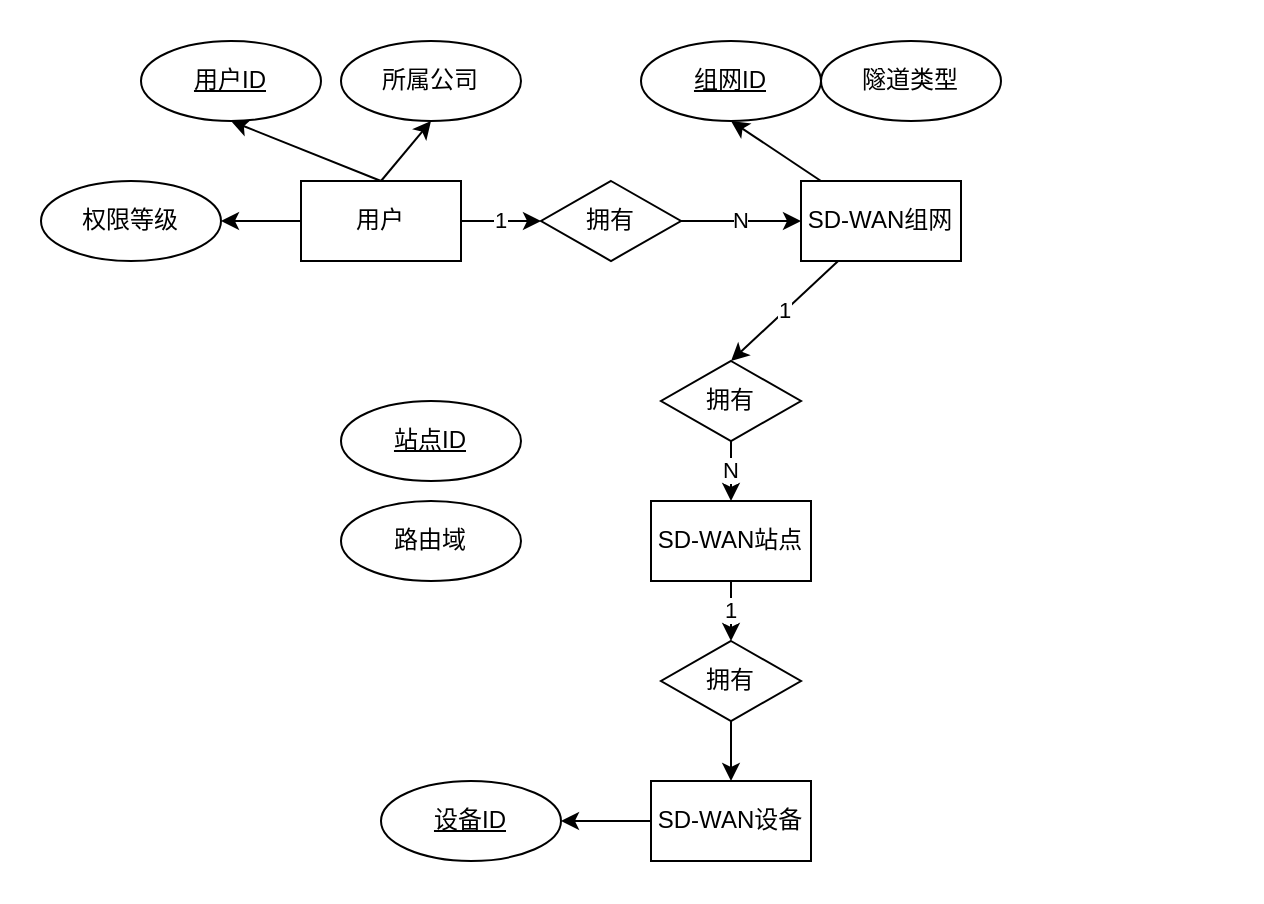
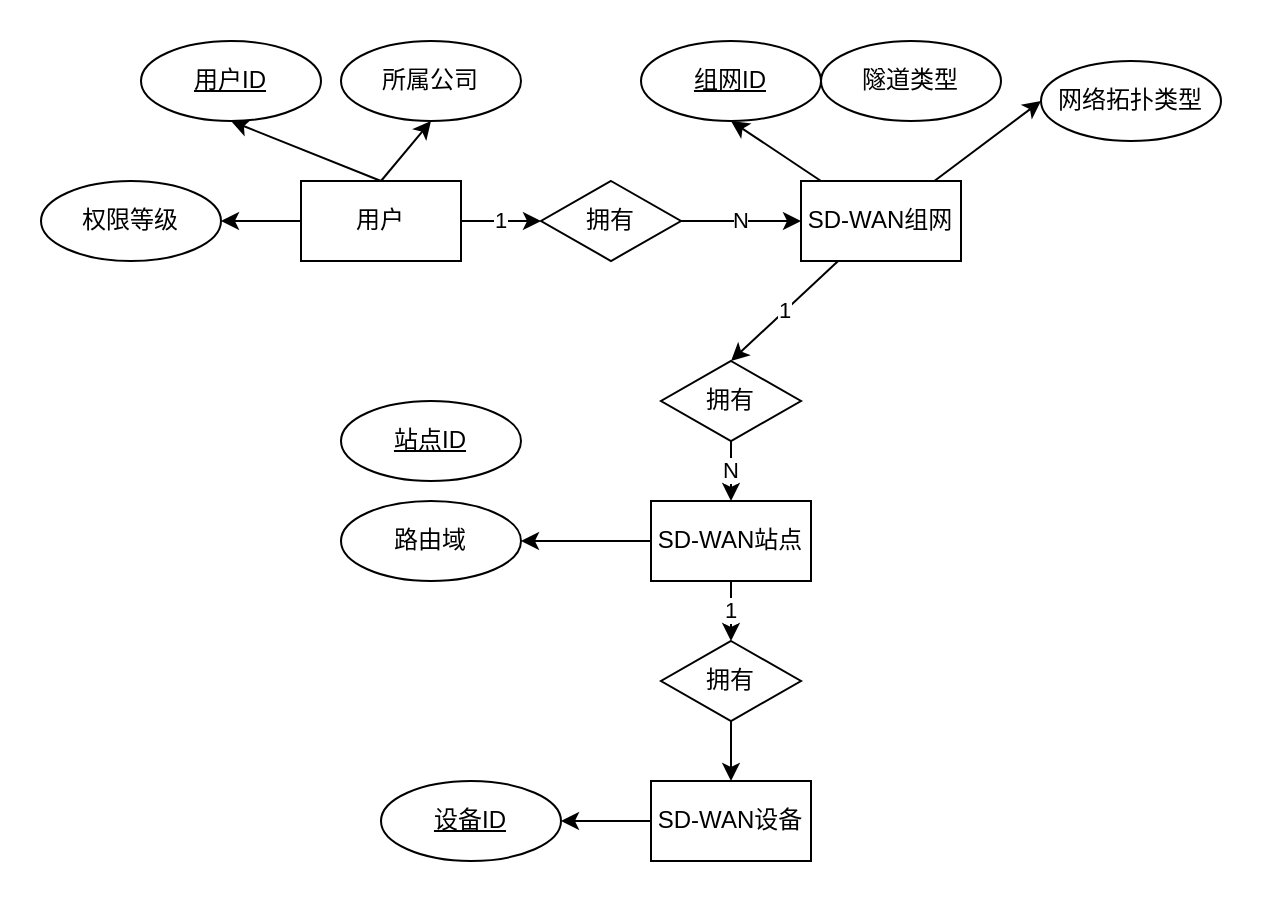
  <mxCell id="0" />
  <mxCell id="1" parent="0" />
  <mxCell id="2" style="rounded=0;orthogonalLoop=1;jettySize=auto;html=1;entryX=0.5;entryY=1;entryDx=0;entryDy=0;exitX=0.5;exitY=0;exitDx=0;exitDy=0;" edge="1" parent="1" source="5" target="10"><mxGeometry relative="1" as="geometry" /></mxCell>
  <mxCell id="3" style="edgeStyle=none;rounded=0;orthogonalLoop=1;jettySize=auto;html=1;entryX=0.5;entryY=1;entryDx=0;entryDy=0;exitX=0.5;exitY=0;exitDx=0;exitDy=0;" edge="1" parent="1" source="5" target="11"><mxGeometry relative="1" as="geometry" /></mxCell>
  <mxCell id="4" value="1" style="edgeStyle=none;rounded=0;orthogonalLoop=1;jettySize=auto;html=1;entryX=0;entryY=0.5;entryDx=0;entryDy=0;" edge="1" parent="1" source="5" target="13"><mxGeometry relative="1" as="geometry" /></mxCell>
  <mxCell id="5" value="用户" style="rounded=0;whiteSpace=wrap;html=1;" vertex="1" parent="1"><mxGeometry x="150" y="90" width="80" height="40" as="geometry" /></mxCell>
  <mxCell id="6" style="edgeStyle=none;rounded=0;orthogonalLoop=1;jettySize=auto;html=1;entryX=0.5;entryY=1;entryDx=0;entryDy=0;" edge="1" parent="1" source="9" target="16"><mxGeometry relative="1" as="geometry" /></mxCell>
+ <mxCell id="7" style="edgeStyle=none;rounded=0;orthogonalLoop=1;jettySize=auto;html=1;entryX=0;entryY=0.5;entryDx=0;entryDy=0;" edge="1" parent="1" source="9" target="18"><mxGeometry relative="1" as="geometry" /></mxCell>
  <mxCell id="8" value="1" style="edgeStyle=none;rounded=0;orthogonalLoop=1;jettySize=auto;html=1;entryX=0.5;entryY=0;entryDx=0;entryDy=0;" edge="1" parent="1" source="9" target="20"><mxGeometry relative="1" as="geometry" /></mxCell>
  <mxCell id="9" value="SD-WAN组网" style="rounded=0;whiteSpace=wrap;html=1;" vertex="1" parent="1"><mxGeometry x="400" y="90" width="80" height="40" as="geometry" /></mxCell>
  <mxCell id="10" value="&lt;u&gt;用户ID&lt;/u&gt;" style="ellipse;whiteSpace=wrap;html=1;" vertex="1" parent="1"><mxGeometry x="70" y="20" width="90" height="40" as="geometry" /></mxCell>
  <mxCell id="11" value="所属公司" style="ellipse;whiteSpace=wrap;html=1;" vertex="1" parent="1"><mxGeometry x="170" y="20" width="90" height="40" as="geometry" /></mxCell>
  <mxCell id="12" value="N" style="edgeStyle=none;rounded=0;orthogonalLoop=1;jettySize=auto;html=1;entryX=0;entryY=0.5;entryDx=0;entryDy=0;" edge="1" parent="1" source="13" target="9"><mxGeometry relative="1" as="geometry" /></mxCell>
  <mxCell id="13" value="拥有" style="rhombus;whiteSpace=wrap;html=1;" vertex="1" parent="1"><mxGeometry x="270" y="90" width="70" height="40" as="geometry" /></mxCell>
  <mxCell id="14" style="edgeStyle=none;rounded=0;orthogonalLoop=1;jettySize=auto;html=1;entryX=1;entryY=0.5;entryDx=0;entryDy=0;exitX=0;exitY=0.5;exitDx=0;exitDy=0;" edge="1" parent="1" target="15" source="5"><mxGeometry relative="1" as="geometry"><mxPoint x="50" y="160" as="sourcePoint" /></mxGeometry></mxCell>
  <mxCell id="15" value="权限等级" style="ellipse;whiteSpace=wrap;html=1;" vertex="1" parent="1"><mxGeometry x="20" y="90" width="90" height="40" as="geometry" /></mxCell>
  <mxCell id="16" value="&lt;u&gt;组网ID&lt;/u&gt;" style="ellipse;whiteSpace=wrap;html=1;" vertex="1" parent="1"><mxGeometry x="320" y="20" width="90" height="40" as="geometry" /></mxCell>
  <mxCell id="17" value="隧道类型" style="ellipse;whiteSpace=wrap;html=1;" vertex="1" parent="1"><mxGeometry x="410" y="20" width="90" height="40" as="geometry" /></mxCell>
+ <mxCell id="18" value="网络拓扑类型" style="ellipse;whiteSpace=wrap;html=1;" vertex="1" parent="1"><mxGeometry x="520" y="30" width="90" height="40" as="geometry" /></mxCell>
  <mxCell id="19" value="N" style="edgeStyle=none;rounded=0;orthogonalLoop=1;jettySize=auto;html=1;entryX=0.5;entryY=0;entryDx=0;entryDy=0;" edge="1" parent="1" source="20" target="23"><mxGeometry relative="1" as="geometry"><mxPoint x="365" y="270" as="targetPoint" /></mxGeometry></mxCell>
  <mxCell id="20" value="拥有" style="rhombus;whiteSpace=wrap;html=1;" vertex="1" parent="1"><mxGeometry x="330" y="180" width="70" height="40" as="geometry" /></mxCell>
+ <mxCell id="21" style="edgeStyle=none;rounded=0;orthogonalLoop=1;jettySize=auto;html=1;entryX=1;entryY=0.5;entryDx=0;entryDy=0;" edge="1" parent="1" source="23" target="25"><mxGeometry relative="1" as="geometry" /></mxCell>
  <mxCell id="22" value="1" style="edgeStyle=none;rounded=0;orthogonalLoop=1;jettySize=auto;html=1;entryX=0.5;entryY=0;entryDx=0;entryDy=0;" edge="1" parent="1" source="23" target="27"><mxGeometry relative="1" as="geometry" /></mxCell>
  <mxCell id="23" value="SD-WAN站点" style="rounded=0;whiteSpace=wrap;html=1;" vertex="1" parent="1"><mxGeometry x="325" y="250" width="80" height="40" as="geometry" /></mxCell>
  <mxCell id="24" value="&lt;u&gt;站点ID&lt;/u&gt;" style="ellipse;whiteSpace=wrap;html=1;" vertex="1" parent="1"><mxGeometry x="170" y="200" width="90" height="40" as="geometry" /></mxCell>
  <mxCell id="25" value="路由域" style="ellipse;whiteSpace=wrap;html=1;" vertex="1" parent="1"><mxGeometry x="170" y="250" width="90" height="40" as="geometry" /></mxCell>
  <mxCell id="26" style="edgeStyle=none;rounded=0;orthogonalLoop=1;jettySize=auto;html=1;" edge="1" parent="1" source="27" target="29"><mxGeometry relative="1" as="geometry" /></mxCell>
  <mxCell id="27" value="拥有" style="rhombus;whiteSpace=wrap;html=1;" vertex="1" parent="1"><mxGeometry x="330" y="320" width="70" height="40" as="geometry" /></mxCell>
  <mxCell id="28" style="edgeStyle=none;rounded=0;orthogonalLoop=1;jettySize=auto;html=1;entryX=1;entryY=0.5;entryDx=0;entryDy=0;" edge="1" parent="1" source="29" target="30"><mxGeometry relative="1" as="geometry"><mxPoint x="270" y="410" as="targetPoint" /></mxGeometry></mxCell>
  <mxCell id="29" value="SD-WAN设备" style="rounded=0;whiteSpace=wrap;html=1;" vertex="1" parent="1"><mxGeometry x="325" y="390" width="80" height="40" as="geometry" /></mxCell>
  <mxCell id="30" value="&lt;u&gt;设备ID&lt;/u&gt;" style="ellipse;whiteSpace=wrap;html=1;" vertex="1" parent="1"><mxGeometry x="190" y="390" width="90" height="40" as="geometry" /></mxCell>
